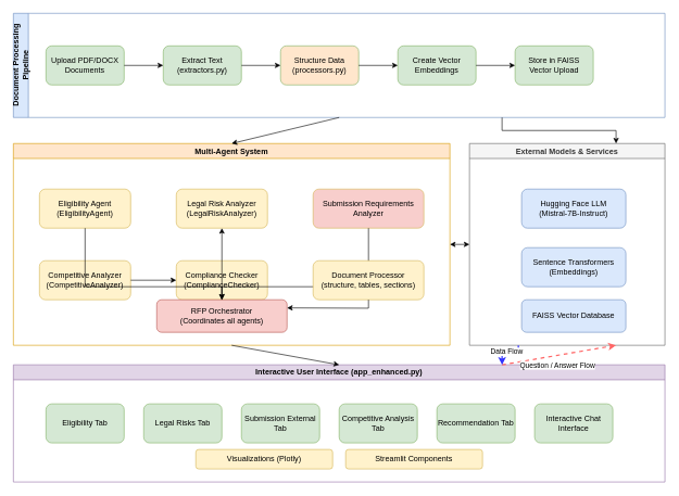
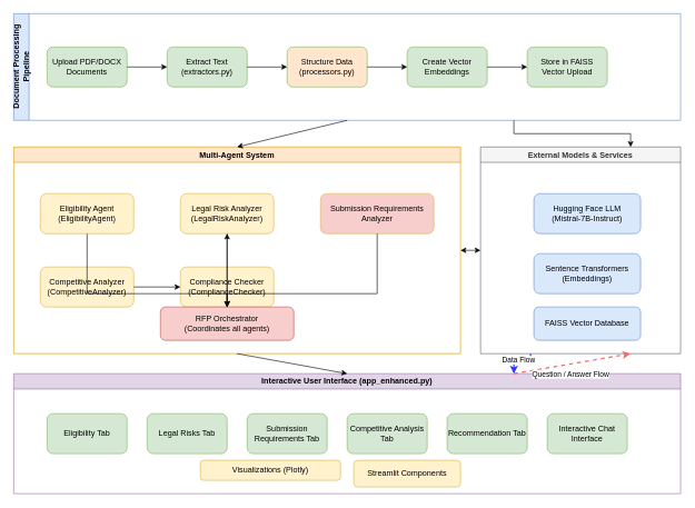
  <mxCell id="0" />
  <mxCell id="1" parent="0" />
  <mxCell id="2" value="Document Processing Pipeline" style="swimlane;horizontal=0;whiteSpace=wrap;html=1;fillColor=#dae8fc;strokeColor=#6c8ebf;" parent="1" vertex="1"><mxGeometry x="20" y="20" width="1000" height="160" as="geometry" /></mxCell>
  <mxCell id="3" value="Upload PDF/DOCX&#10;Documents" style="rounded=1;whiteSpace=wrap;html=1;fillColor=#d5e8d4;strokeColor=#82b366;" parent="2" vertex="1"><mxGeometry x="50" y="50" width="120" height="60" as="geometry" /></mxCell>
  <mxCell id="4" value="Extract Text&#10;(extractors.py)" style="rounded=1;whiteSpace=wrap;html=1;fillColor=#d5e8d4;strokeColor=#82b366;" parent="2" vertex="1"><mxGeometry x="230" y="50" width="120" height="60" as="geometry" /></mxCell>
  <mxCell id="5" value="Structure Data&#10;(processors.py)" style="rounded=1;whiteSpace=wrap;html=1;fillColor=#ffe6cc;strokeColor=#82b366;" parent="2" vertex="1"><mxGeometry x="410" y="50" width="120" height="60" as="geometry" /></mxCell>
  <mxCell id="6" value="Create Vector&#10;Embeddings" style="rounded=1;whiteSpace=wrap;html=1;fillColor=#d5e8d4;strokeColor=#82b366;" parent="2" vertex="1"><mxGeometry x="590" y="50" width="120" height="60" as="geometry" /></mxCell>
  <mxCell id="7" value="Store in FAISS&#10;Vector Upload" style="rounded=1;whiteSpace=wrap;html=1;fillColor=#d5e8d4;strokeColor=#82b366;" parent="2" vertex="1"><mxGeometry x="770" y="50" width="120" height="60" as="geometry" /></mxCell>
  <mxCell id="8" value="" style="edgeStyle=orthogonalEdgeStyle;rounded=0;orthogonalLoop=1;jettySize=auto;html=1;" parent="2" source="3" target="4" edge="1"><mxGeometry relative="1" as="geometry" /></mxCell>
  <mxCell id="9" value="" style="edgeStyle=orthogonalEdgeStyle;rounded=0;orthogonalLoop=1;jettySize=auto;html=1;" parent="2" source="4" target="5" edge="1"><mxGeometry relative="1" as="geometry" /></mxCell>
  <mxCell id="10" value="" style="edgeStyle=orthogonalEdgeStyle;rounded=0;orthogonalLoop=1;jettySize=auto;html=1;" parent="2" source="5" target="6" edge="1"><mxGeometry relative="1" as="geometry" /></mxCell>
  <mxCell id="11" value="" style="edgeStyle=orthogonalEdgeStyle;rounded=0;orthogonalLoop=1;jettySize=auto;html=1;" parent="2" source="6" target="7" edge="1"><mxGeometry relative="1" as="geometry" /></mxCell>
  <mxCell id="12" value="Multi-Agent System" style="swimlane;whiteSpace=wrap;html=1;fillColor=#ffe6cc;strokeColor=#d79b00;" parent="1" vertex="1"><mxGeometry x="20" y="220" width="670" height="310" as="geometry" /></mxCell>
  <mxCell id="13" value="Eligibility Agent&#10;(EligibilityAgent)" style="rounded=1;whiteSpace=wrap;html=1;fillColor=#fff2cc;strokeColor=#d6b656;" parent="12" vertex="1"><mxGeometry x="40" y="70" width="140" height="60" as="geometry" /></mxCell>
  <mxCell id="14" value="Legal Risk Analyzer&#10;(LegalRiskAnalyzer)" style="rounded=1;whiteSpace=wrap;html=1;fillColor=#fff2cc;strokeColor=#d6b656;" parent="12" vertex="1"><mxGeometry x="250" y="70" width="140" height="60" as="geometry" /></mxCell>
  <mxCell id="15" value="Submission Requirements&#10;Analyzer" style="rounded=1;whiteSpace=wrap;html=1;fillColor=#f8cecc;strokeColor=#d6b656;" parent="12" vertex="1"><mxGeometry x="460" y="70" width="170" height="60" as="geometry" /></mxCell>
  <mxCell id="16" value="Competitive Analyzer&#10;(CompetitiveAnalyzer)" style="rounded=1;whiteSpace=wrap;html=1;fillColor=#fff2cc;strokeColor=#d6b656;" parent="12" vertex="1"><mxGeometry x="40" y="180" width="140" height="60" as="geometry" /></mxCell>
  <mxCell id="17" value="Compliance Checker&#10;(ComplianceChecker)" style="rounded=1;whiteSpace=wrap;html=1;fillColor=#fff2cc;strokeColor=#d6b656;" parent="12" vertex="1"><mxGeometry x="250" y="180" width="140" height="60" as="geometry" /></mxCell>
  <mxCell id="18" value="RFP Orchestrator&#10;(Coordinates all agents)" style="rounded=1;whiteSpace=wrap;html=1;fillColor=#f8cecc;strokeColor=#b85450;" parent="12" vertex="1"><mxGeometry x="220" y="240" width="200" height="50" as="geometry" /></mxCell>
  <mxCell id="19" value="" style="endArrow=classic;html=1;rounded=0;exitX=0.5;exitY=1;exitDx=0;exitDy=0;entryX=0.5;entryY=0;entryDx=0;entryDy=0;" parent="12" source="13" target="18" edge="1"><mxGeometry width="50" height="50" relative="1" as="geometry"><mxPoint x="170" y="280" as="sourcePoint" /><mxPoint x="220" y="230" as="targetPoint" /><Array as="points"><mxPoint x="110" y="220" /><mxPoint x="320" y="220" /></Array></mxGeometry></mxCell>
+ <mxCell id="20" value="" style="endArrow=classic;html=1;rounded=0;exitX=0.5;exitY=1;exitDx=0;exitDy=0;entryX=0.5;entryY=0;entryDx=0;entryDy=0;" parent="12" source="14" target="18" edge="1"><mxGeometry width="50" height="50" relative="1" as="geometry"><mxPoint x="120" y="140" as="sourcePoint" /><mxPoint x="330" y="250" as="targetPoint" /><Array as="points"><mxPoint x="320" y="160" /></Array></mxGeometry></mxCell>
  <mxCell id="21" value="" style="endArrow=classic;html=1;rounded=0;exitX=0.5;exitY=1;exitDx=0;exitDy=0;entryX=0.5;entryY=0;entryDx=0;entryDy=0;" parent="12" source="15" target="18" edge="1"><mxGeometry width="50" height="50" relative="1" as="geometry"><mxPoint x="330" y="140" as="sourcePoint" /><mxPoint x="330" y="250" as="targetPoint" /><Array as="points"><mxPoint x="545" y="220" /><mxPoint x="320" y="220" /></Array></mxGeometry></mxCell>
  <mxCell id="22" value="" style="endArrow=classic;html=1;rounded=0;exitX=1;exitY=0.5;exitDx=0;exitDy=0;entryX=0;entryY=0.5;entryDx=0;entryDy=0;" parent="12" source="16" target="17" edge="1"><mxGeometry width="50" height="50" relative="1" as="geometry"><mxPoint x="180" y="210" as="sourcePoint" /><mxPoint x="230" y="160" as="targetPoint" /></mxGeometry></mxCell>
  <mxCell id="23" value="" style="endArrow=classic;html=1;rounded=0;exitX=0.5;exitY=1;exitDx=0;exitDy=0;" parent="12" source="17" target="14" edge="1"><mxGeometry width="50" height="50" relative="1" as="geometry"><mxPoint x="290" y="210" as="sourcePoint" /><mxPoint x="340" y="160" as="targetPoint" /></mxGeometry></mxCell>
- <mxCell id="24" value="Document Processor&#10;(structure, tables, sections)" style="rounded=1;whiteSpace=wrap;html=1;fillColor=#fff2cc;strokeColor=#d6b656;" parent="12" vertex="1"><mxGeometry x="460" y="180" width="170" height="60" as="geometry" /></mxCell>
- <mxCell id="25" value="" style="endArrow=classic;html=1;rounded=0;exitX=0.5;exitY=1;exitDx=0;exitDy=0;entryX=1;entryY=0.25;entryDx=0;entryDy=0;" parent="12" source="24" target="18" edge="1"><mxGeometry width="50" height="50" relative="1" as="geometry"><mxPoint x="430" y="310" as="sourcePoint" /><mxPoint x="480" y="260" as="targetPoint" /><Array as="points"><mxPoint x="545" y="253" /></Array></mxGeometry></mxCell>
  <mxCell id="26" value="Interactive User Interface (app_enhanced.py)" style="swimlane;whiteSpace=wrap;html=1;fillColor=#e1d5e7;strokeColor=#9673a6;" parent="1" vertex="1"><mxGeometry x="20" y="560" width="1000" height="180" as="geometry" /></mxCell>
  <mxCell id="27" value="Eligibility Tab" style="rounded=1;whiteSpace=wrap;html=1;fillColor=#d5e8d4;strokeColor=#82b366;" parent="26" vertex="1"><mxGeometry x="50" y="60" width="120" height="60" as="geometry" /></mxCell>
  <mxCell id="28" value="Legal Risks Tab" style="rounded=1;whiteSpace=wrap;html=1;fillColor=#d5e8d4;strokeColor=#82b366;" parent="26" vertex="1"><mxGeometry x="200" y="60" width="120" height="60" as="geometry" /></mxCell>
- <mxCell id="29" value="Submission External Tab" style="rounded=1;whiteSpace=wrap;html=1;fillColor=#d5e8d4;strokeColor=#82b366;" parent="26" vertex="1"><mxGeometry x="350" y="60" width="120" height="60" as="geometry" /></mxCell>
+ <mxCell id="29" value="Submission Requirements Tab" style="rounded=1;whiteSpace=wrap;html=1;fillColor=#d5e8d4;strokeColor=#82b366;" parent="26" vertex="1"><mxGeometry x="350" y="60" width="120" height="60" as="geometry" /></mxCell>
  <mxCell id="30" value="Competitive Analysis Tab" style="rounded=1;whiteSpace=wrap;html=1;fillColor=#d5e8d4;strokeColor=#82b366;" parent="26" vertex="1"><mxGeometry x="500" y="60" width="120" height="60" as="geometry" /></mxCell>
  <mxCell id="31" value="Recommendation Tab" style="rounded=1;whiteSpace=wrap;html=1;fillColor=#d5e8d4;strokeColor=#82b366;" parent="26" vertex="1"><mxGeometry x="650" y="60" width="120" height="60" as="geometry" /></mxCell>
  <mxCell id="32" value="Interactive Chat Interface" style="rounded=1;whiteSpace=wrap;html=1;fillColor=#d5e8d4;strokeColor=#82b366;" parent="26" vertex="1"><mxGeometry x="800" y="60" width="120" height="60" as="geometry" /></mxCell>
  <mxCell id="33" value="Visualizations (Plotly)" style="rounded=1;whiteSpace=wrap;html=1;fillColor=#fff2cc;strokeColor=#d6b656;" parent="26" vertex="1"><mxGeometry x="280" y="130" width="210" height="30" as="geometry" /></mxCell>
- <mxCell id="34" value="Streamlit Components" style="rounded=1;whiteSpace=wrap;html=1;fillColor=#fff2cc;strokeColor=#d6b656;" parent="26" vertex="1"><mxGeometry x="510" y="130" width="210" height="30" as="geometry" /></mxCell>
+ <mxCell id="34" value="Streamlit Components" style="rounded=1;whiteSpace=wrap;html=1;fillColor=#fff2cc;strokeColor=#d6b656;" parent="26" vertex="1"><mxGeometry x="510" y="130" width="160" height="40" as="geometry" /></mxCell>
  <mxCell id="35" value="External Models &amp; Services" style="swimlane;whiteSpace=wrap;html=1;fillColor=#f5f5f5;strokeColor=#666666;fontColor=#333333;" parent="1" vertex="1"><mxGeometry x="720" y="220" width="300" height="310" as="geometry" /></mxCell>
  <mxCell id="36" value="Hugging Face LLM&#10;(Mistral-7B-Instruct)" style="rounded=1;whiteSpace=wrap;html=1;fillColor=#dae8fc;strokeColor=#6c8ebf;" parent="35" vertex="1"><mxGeometry x="80" y="70" width="160" height="60" as="geometry" /></mxCell>
  <mxCell id="37" value="Sentence Transformers&#10;(Embeddings)" style="rounded=1;whiteSpace=wrap;html=1;fillColor=#dae8fc;strokeColor=#6c8ebf;" parent="35" vertex="1"><mxGeometry x="80" y="160" width="160" height="60" as="geometry" /></mxCell>
  <mxCell id="38" value="FAISS Vector Database" style="rounded=1;whiteSpace=wrap;html=1;fillColor=#dae8fc;strokeColor=#6c8ebf;" parent="35" vertex="1"><mxGeometry x="80" y="240" width="160" height="50" as="geometry" /></mxCell>
  <mxCell id="39" value="" style="endArrow=classic;html=1;rounded=0;exitX=0.5;exitY=1;exitDx=0;exitDy=0;entryX=0.5;entryY=0;entryDx=0;entryDy=0;" parent="1" source="2" target="12" edge="1"><mxGeometry width="50" height="50" relative="1" as="geometry"><mxPoint x="490" y="390" as="sourcePoint" /><mxPoint x="540" y="340" as="targetPoint" /></mxGeometry></mxCell>
  <mxCell id="40" value="" style="endArrow=classic;html=1;rounded=0;exitX=0.5;exitY=1;exitDx=0;exitDy=0;entryX=0.5;entryY=0;entryDx=0;entryDy=0;" parent="1" source="12" target="26" edge="1"><mxGeometry width="50" height="50" relative="1" as="geometry"><mxPoint x="490" y="390" as="sourcePoint" /><mxPoint x="540" y="340" as="targetPoint" /></mxGeometry></mxCell>
  <mxCell id="41" value="" style="endArrow=classic;startArrow=classic;html=1;rounded=0;exitX=1;exitY=0.5;exitDx=0;exitDy=0;entryX=0;entryY=0.5;entryDx=0;entryDy=0;" parent="1" source="12" target="35" edge="1"><mxGeometry width="50" height="50" relative="1" as="geometry"><mxPoint x="490" y="390" as="sourcePoint" /><mxPoint x="540" y="340" as="targetPoint" /></mxGeometry></mxCell>
  <mxCell id="42" value="" style="endArrow=classic;html=1;rounded=0;exitX=0.75;exitY=1;exitDx=0;exitDy=0;entryX=0.75;entryY=0;entryDx=0;entryDy=0;" parent="1" source="2" target="35" edge="1"><mxGeometry width="50" height="50" relative="1" as="geometry"><mxPoint x="490" y="390" as="sourcePoint" /><mxPoint x="540" y="340" as="targetPoint" /><Array as="points"><mxPoint x="770" y="200" /><mxPoint x="945" y="200" /></Array></mxGeometry></mxCell>
  <mxCell id="43" value="Question / Answer Flow" style="endArrow=classic;html=1;rounded=0;exitX=0.75;exitY=0;exitDx=0;exitDy=0;entryX=0.75;entryY=1;entryDx=0;entryDy=0;dashed=1;strokeWidth=2;strokeColor=#FF6666;" parent="1" source="26" target="35" edge="1"><mxGeometry x="-0.059" y="-15" width="50" height="50" relative="1" as="geometry"><mxPoint x="490" y="390" as="sourcePoint" /><mxPoint x="540" y="340" as="targetPoint" /><mxPoint as="offset" /></mxGeometry></mxCell>
  <mxCell id="44" value="Data Flow" style="endArrow=classic;html=1;rounded=0;exitX=0.25;exitY=1;exitDx=0;exitDy=0;entryX=0.75;entryY=0;entryDx=0;entryDy=0;strokeWidth=2;strokeColor=#3333FF;" parent="1" source="35" target="26" edge="1"><mxGeometry width="50" height="50" relative="1" as="geometry"><mxPoint x="490" y="390" as="sourcePoint" /><mxPoint x="540" y="340" as="targetPoint" /><Array as="points"><mxPoint x="795" y="540" /><mxPoint x="770" y="540" /></Array></mxGeometry></mxCell>
